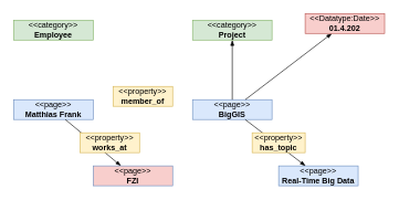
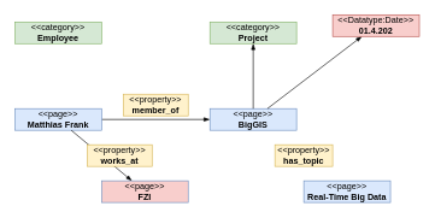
  <mxCell id="0" />
  <mxCell id="1" parent="0" />
+ <mxCell id="2" style="edgeStyle=none;rounded=0;comic=0;orthogonalLoop=1;jettySize=auto;html=1;endArrow=blockThin;endFill=1;strokeWidth=1;fontSize=12;fontColor=#0000FF;" parent="1" source="3" target="4" edge="1"><mxGeometry relative="1" as="geometry"><mxPoint x="330" y="110" as="targetPoint" /></mxGeometry></mxCell>
  <mxCell id="3" value="&amp;lt;&amp;lt;page&amp;gt;&amp;gt;&lt;br&gt;&lt;b&gt;Matthias Frank&lt;/b&gt;" style="rounded=0;whiteSpace=wrap;html=1;shadow=0;glass=0;strokeColor=#6c8ebf;strokeWidth=1;fontSize=12;align=center;fillColor=#dae8fc;fontStyle=0" parent="1" vertex="1"><mxGeometry x="20" y="150" width="120" height="30" as="geometry" /></mxCell>
  <mxCell id="4" value="&amp;lt;&amp;lt;page&amp;gt;&amp;gt;&lt;br&gt;&lt;b&gt;BigGIS&lt;/b&gt;" style="rounded=0;whiteSpace=wrap;html=1;shadow=0;glass=0;strokeColor=#6c8ebf;strokeWidth=1;fontSize=12;align=center;fillColor=#dae8fc;fontStyle=0" parent="1" vertex="1"><mxGeometry x="290" y="150" width="120" height="30" as="geometry" /></mxCell>
  <mxCell id="5" value="&amp;lt;&amp;lt;property&amp;gt;&amp;gt;&lt;br&gt;&lt;b&gt;member_of&lt;/b&gt;" style="rounded=0;whiteSpace=wrap;html=1;shadow=0;glass=0;strokeColor=#d6b656;strokeWidth=1;fontSize=12;align=center;fillColor=#fff2cc;fontStyle=0" parent="1" vertex="1"><mxGeometry x="170" y="130" width="90" height="30" as="geometry" /></mxCell>
  <mxCell id="6" style="edgeStyle=none;rounded=0;comic=0;orthogonalLoop=1;jettySize=auto;html=1;endArrow=blockThin;endFill=1;strokeWidth=1;fontSize=12;fontColor=#0000FF;" parent="1" source="3" target="8" edge="1"><mxGeometry relative="1" as="geometry"><mxPoint x="370.75" y="230" as="targetPoint" /><mxPoint x="164.25" y="300" as="sourcePoint" /></mxGeometry></mxCell>
  <mxCell id="7" value="&amp;lt;&amp;lt;property&amp;gt;&amp;gt;&lt;br&gt;&lt;b&gt;works_at&lt;/b&gt;" style="rounded=0;whiteSpace=wrap;html=1;shadow=0;glass=0;strokeColor=#d6b656;strokeWidth=1;fontSize=12;align=center;fillColor=#fff2cc;fontStyle=0" parent="1" vertex="1"><mxGeometry x="120" y="200" width="90" height="30" as="geometry" /></mxCell>
  <mxCell id="8" value="&amp;lt;&amp;lt;page&amp;gt;&amp;gt;&lt;br&gt;&lt;b&gt;FZI&lt;/b&gt;" style="rounded=0;whiteSpace=wrap;html=1;shadow=0;glass=0;strokeColor=#6c8ebf;strokeWidth=1;fontSize=12;align=center;fillColor=#f8cecc;fontStyle=0;" parent="1" vertex="1"><mxGeometry x="140" y="250" width="120" height="30" as="geometry" /></mxCell>
  <mxCell id="9" value="&amp;lt;&amp;lt;page&amp;gt;&amp;gt;&lt;br&gt;&lt;b&gt;Real-Time Big Data&lt;/b&gt;" style="rounded=0;whiteSpace=wrap;html=1;shadow=0;glass=0;strokeColor=#6c8ebf;strokeWidth=1;fontSize=12;align=center;fillColor=#dae8fc;fontStyle=0" parent="1" vertex="1"><mxGeometry x="420" y="250" width="120" height="30" as="geometry" /></mxCell>
  <mxCell id="10" style="edgeStyle=none;rounded=0;comic=0;orthogonalLoop=1;jettySize=auto;html=1;endArrow=blockThin;endFill=1;strokeWidth=1;fontSize=12;fontColor=#0000FF;" parent="1" source="4" target="12" edge="1"><mxGeometry relative="1" as="geometry"><mxPoint x="588.337" y="-20" as="targetPoint" /><mxPoint x="420.003" y="40" as="sourcePoint" /></mxGeometry></mxCell>
- <mxCell id="11" style="edgeStyle=none;rounded=0;comic=0;orthogonalLoop=1;jettySize=auto;html=1;endArrow=blockThin;endFill=1;strokeWidth=1;fontSize=12;fontColor=#0000FF;" parent="1" source="4" target="9" edge="1"><mxGeometry relative="1" as="geometry"><mxPoint x="340.417" y="120" as="targetPoint" /><mxPoint x="172.083" y="180" as="sourcePoint" /></mxGeometry></mxCell>
  <mxCell id="12" value="&amp;lt;&amp;lt;Datatype:Date&amp;gt;&amp;gt;&lt;br&gt;&lt;b&gt;01.4.202&lt;/b&gt;" style="rounded=0;whiteSpace=wrap;html=1;shadow=0;glass=0;strokeColor=#b85450;strokeWidth=1;fontSize=12;align=center;fillColor=#f8cecc;fontStyle=0" parent="1" vertex="1"><mxGeometry x="460" y="20" width="120" height="30" as="geometry" /></mxCell>
  <mxCell id="13" value="&amp;lt;&amp;lt;property&amp;gt;&amp;gt;&lt;br&gt;&lt;b&gt;has_topic&lt;/b&gt;" style="rounded=0;whiteSpace=wrap;html=1;shadow=0;glass=0;strokeColor=#d6b656;strokeWidth=1;fontSize=12;align=center;fillColor=#fff2cc;fontStyle=0" parent="1" vertex="1"><mxGeometry x="380" y="200" width="80" height="30" as="geometry" /></mxCell>
  <mxCell id="14" value="&amp;lt;&amp;lt;category&amp;gt;&amp;gt;&lt;br&gt;&lt;b&gt;Project&lt;/b&gt;" style="rounded=0;whiteSpace=wrap;html=1;shadow=0;glass=0;strokeColor=#82b366;strokeWidth=1;fontSize=12;align=center;fillColor=#d5e8d4;fontStyle=0" vertex="1" parent="1"><mxGeometry x="290" y="30" width="120" height="30" as="geometry" /></mxCell>
  <mxCell id="15" style="edgeStyle=none;rounded=0;comic=0;orthogonalLoop=1;jettySize=auto;html=1;endArrow=blockThin;endFill=1;strokeWidth=1;fontSize=12;fontColor=#0000FF;" edge="1" parent="1" target="14" source="4"><mxGeometry relative="1" as="geometry"><mxPoint x="310" y="185" as="targetPoint" /><mxPoint x="360" y="160" as="sourcePoint" /></mxGeometry></mxCell>
  <mxCell id="16" value="&amp;lt;&amp;lt;category&amp;gt;&amp;gt;&lt;br&gt;&lt;b&gt;Employee&lt;br&gt;&lt;/b&gt;" style="rounded=0;whiteSpace=wrap;html=1;shadow=0;glass=0;strokeColor=#82b366;strokeWidth=1;fontSize=12;align=center;fillColor=#d5e8d4;fontStyle=0" vertex="1" parent="1"><mxGeometry x="20" y="30" width="120" height="30" as="geometry" /></mxCell>
